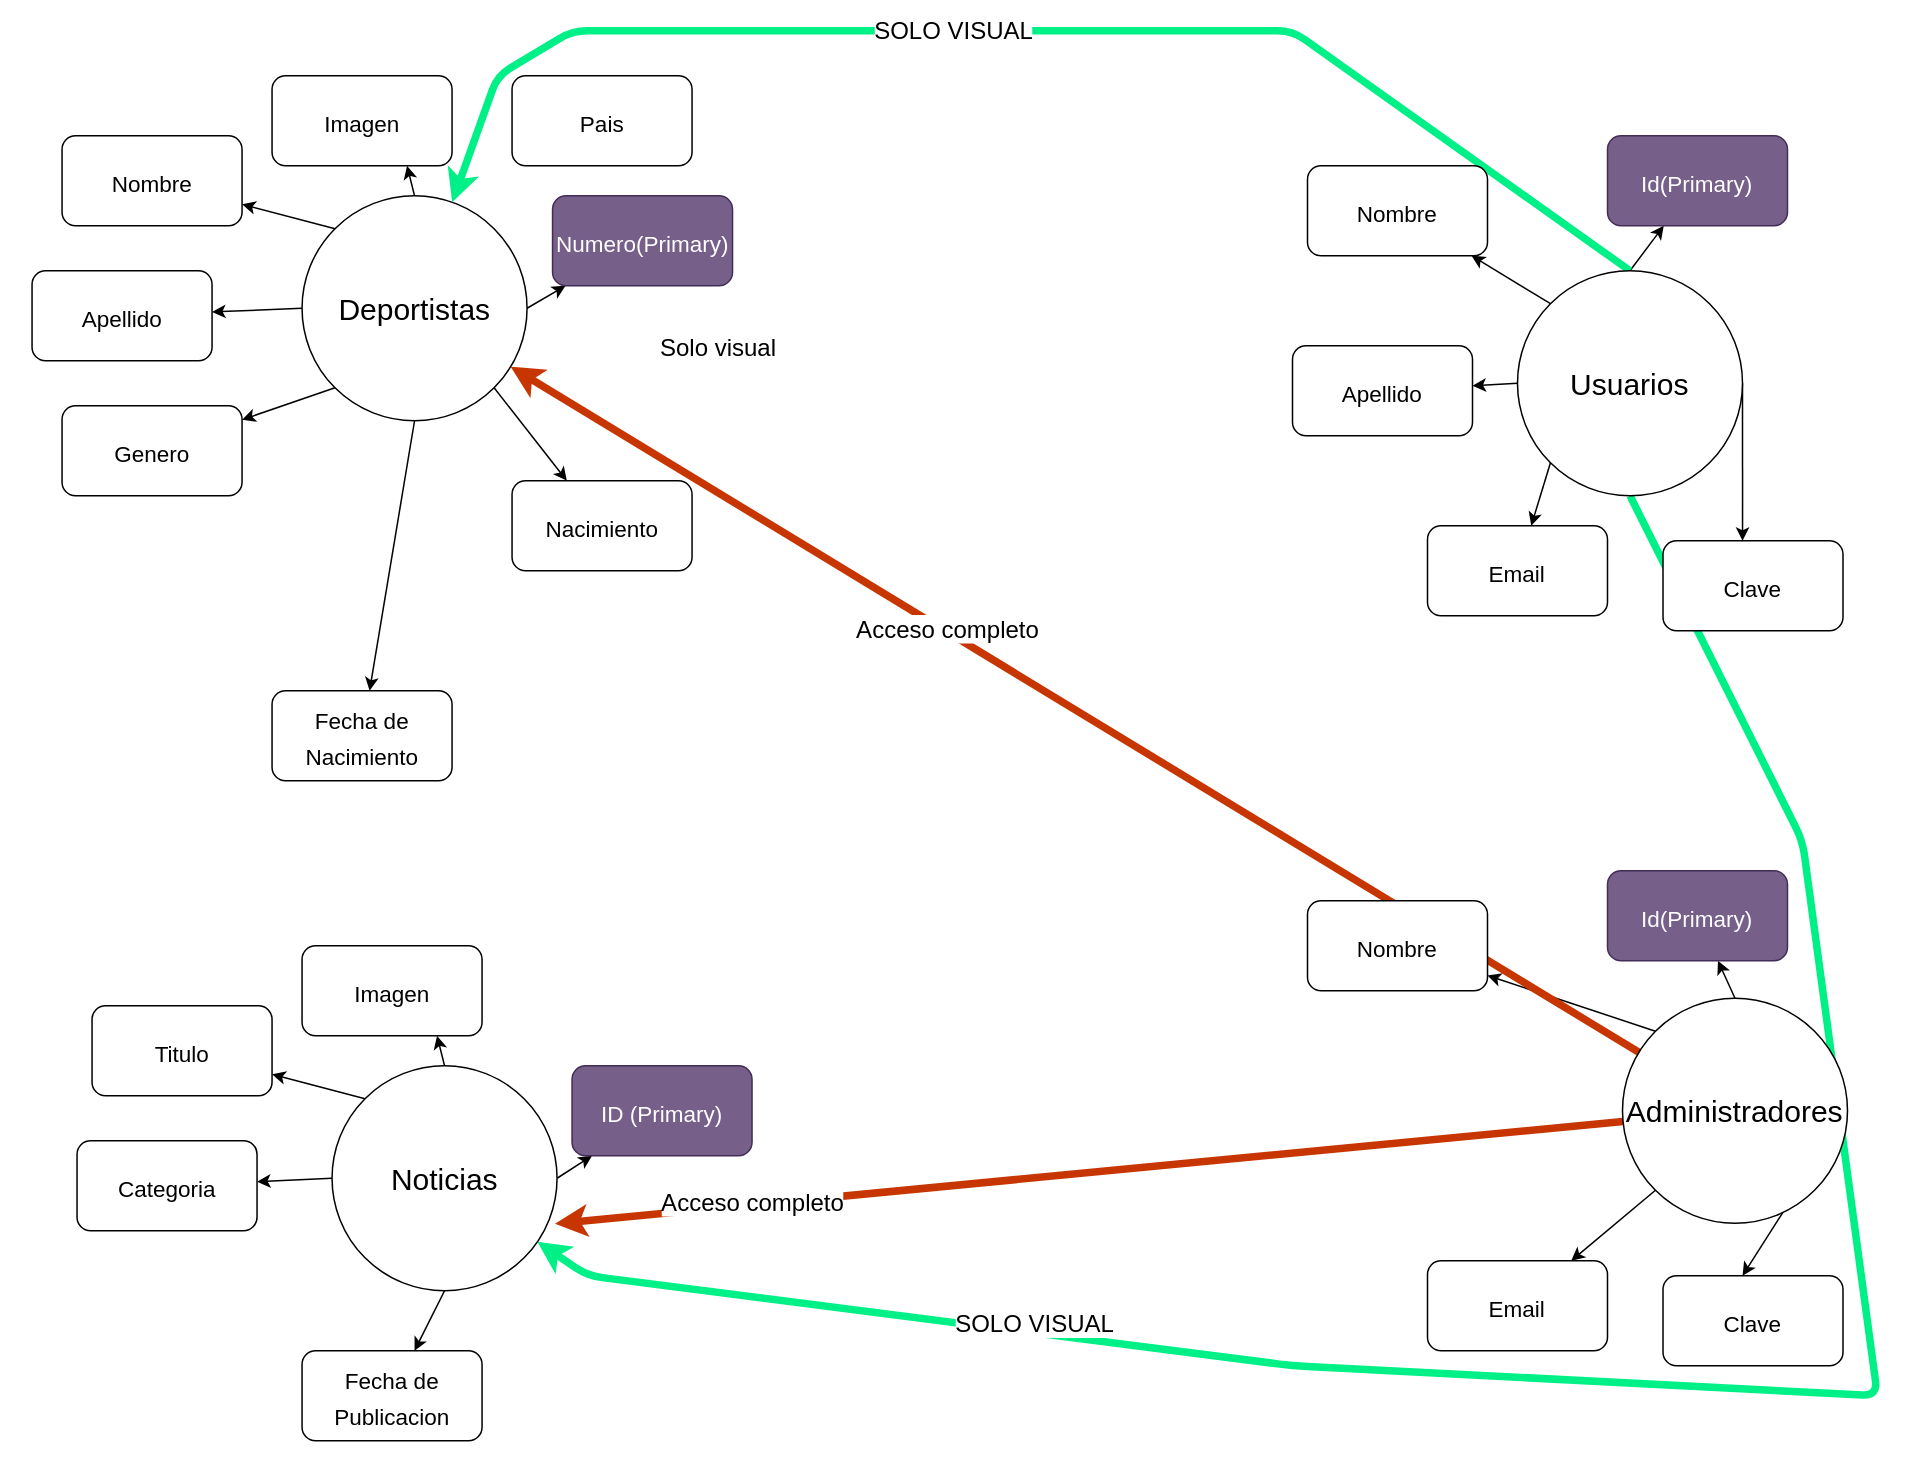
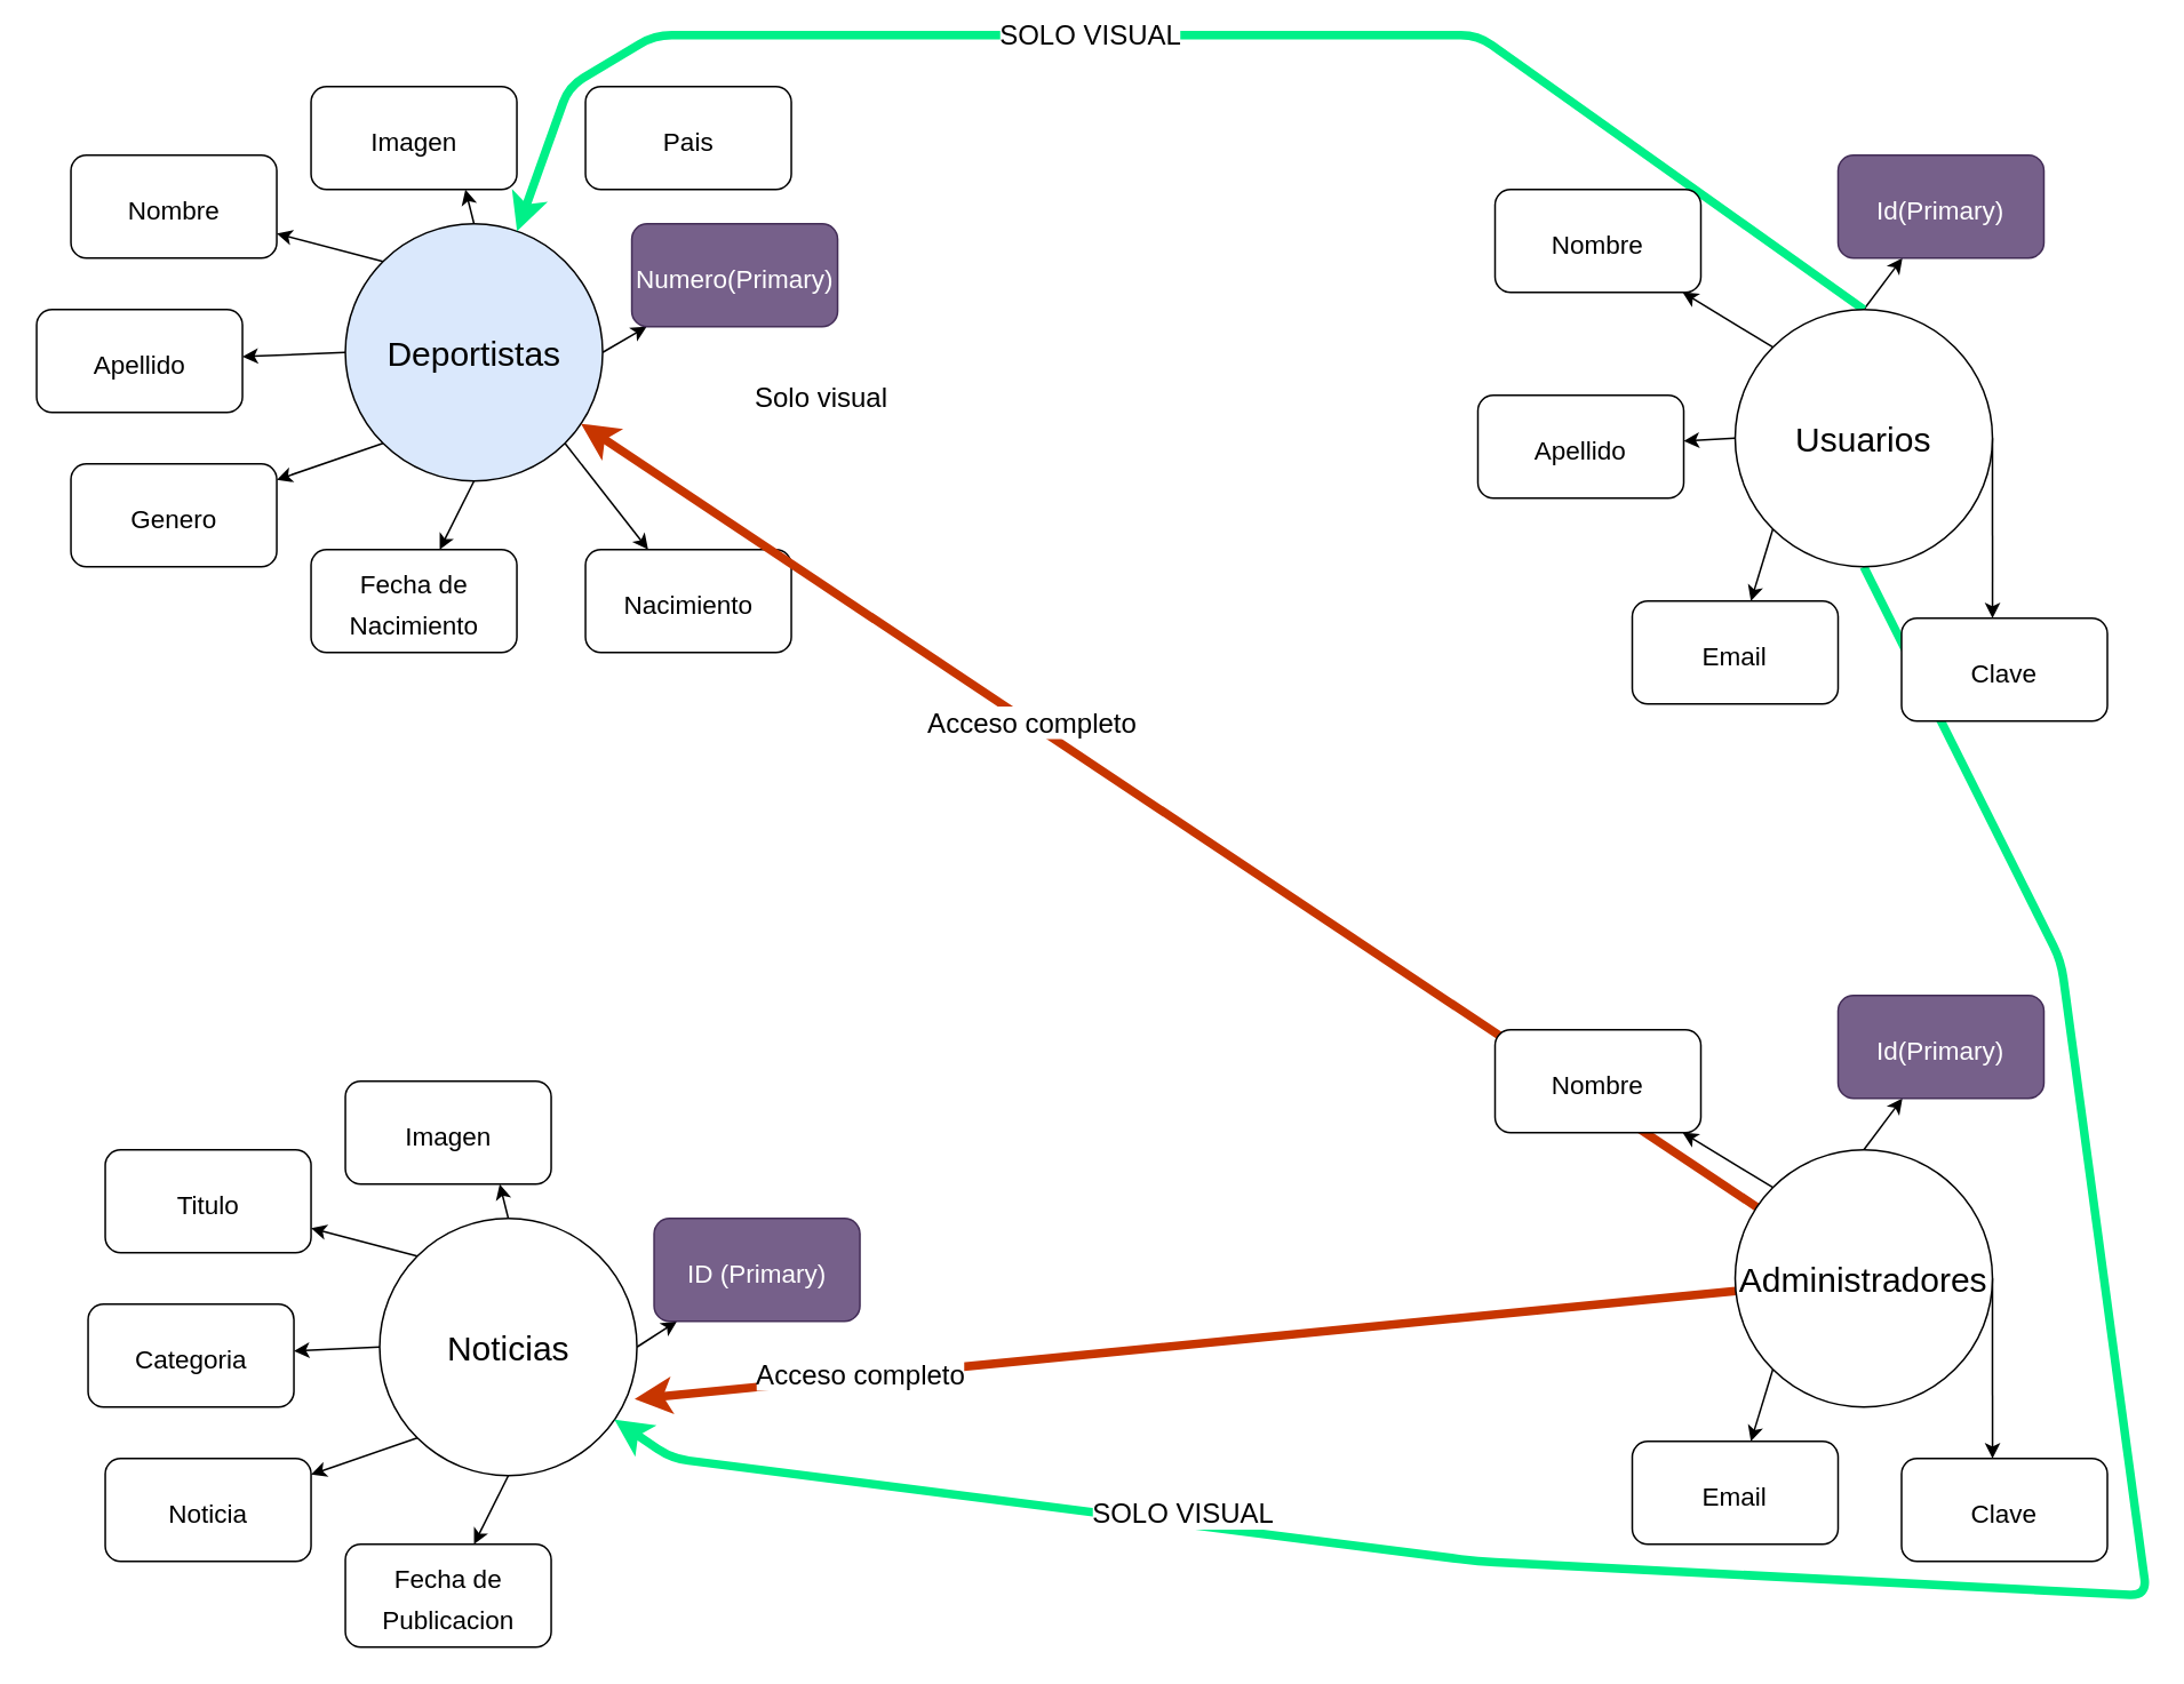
  <mxCell id="0" />
  <mxCell id="1" parent="0" />
  <mxCell id="2" style="edgeStyle=none;html=1;exitX=0.5;exitY=0;exitDx=0;exitDy=0;entryX=0.75;entryY=1;entryDx=0;entryDy=0;fontSize=15;" edge="1" parent="1" source="9" target="14"><mxGeometry relative="1" as="geometry" /></mxCell>
  <mxCell id="3" style="edgeStyle=none;html=1;exitX=0;exitY=0;exitDx=0;exitDy=0;fontSize=15;" edge="1" parent="1" source="9" target="10"><mxGeometry relative="1" as="geometry" /></mxCell>
  <mxCell id="4" style="edgeStyle=none;html=1;exitX=0;exitY=0.5;exitDx=0;exitDy=0;fontSize=15;" edge="1" parent="1" source="9" target="11"><mxGeometry relative="1" as="geometry" /></mxCell>
  <mxCell id="5" style="edgeStyle=none;html=1;exitX=0;exitY=1;exitDx=0;exitDy=0;fontSize=15;" edge="1" parent="1" source="9" target="12"><mxGeometry relative="1" as="geometry" /></mxCell>
  <mxCell id="6" style="edgeStyle=none;html=1;exitX=1;exitY=1;exitDx=0;exitDy=0;fontSize=15;" edge="1" parent="1" source="9" target="16"><mxGeometry relative="1" as="geometry" /></mxCell>
  <mxCell id="7" style="edgeStyle=none;html=1;exitX=0.5;exitY=1;exitDx=0;exitDy=0;fontSize=15;" edge="1" parent="1" source="9" target="13"><mxGeometry relative="1" as="geometry" /></mxCell>
  <mxCell id="8" style="edgeStyle=none;html=1;exitX=1;exitY=0.5;exitDx=0;exitDy=0;fontSize=15;" edge="1" parent="1" source="9" target="29"><mxGeometry relative="1" as="geometry" /></mxCell>
- <mxCell id="9" value="&lt;font style=&quot;font-size: 20px&quot;&gt;Deportistas&lt;/font&gt;" style="ellipse;whiteSpace=wrap;html=1;aspect=fixed;" vertex="1" parent="1"><mxGeometry x="200.7" y="130" width="150" height="150" as="geometry" /></mxCell>
+ <mxCell id="9" value="&lt;font style=&quot;font-size: 20px&quot;&gt;Deportistas&lt;/font&gt;" style="ellipse;whiteSpace=wrap;html=1;aspect=fixed;fillColor=#dae8fc;" vertex="1" parent="1"><mxGeometry x="200.7" y="130" width="150" height="150" as="geometry" /></mxCell>
  <mxCell id="10" value="&lt;font style=&quot;font-size: 15px&quot;&gt;Nombre&lt;/font&gt;" style="rounded=1;whiteSpace=wrap;html=1;fontSize=20;" vertex="1" parent="1"><mxGeometry x="40.7" y="90" width="120" height="60" as="geometry" /></mxCell>
  <mxCell id="11" value="&lt;font style=&quot;font-size: 15px&quot;&gt;Apellido&lt;/font&gt;" style="rounded=1;whiteSpace=wrap;html=1;fontSize=20;" vertex="1" parent="1"><mxGeometry x="20.7" y="180" width="120" height="60" as="geometry" /></mxCell>
  <mxCell id="12" value="&lt;font style=&quot;font-size: 15px&quot;&gt;Genero&lt;/font&gt;" style="rounded=1;whiteSpace=wrap;html=1;fontSize=20;" vertex="1" parent="1"><mxGeometry x="40.7" y="270" width="120" height="60" as="geometry" /></mxCell>
- <mxCell id="13" value="&lt;font style=&quot;font-size: 15px&quot;&gt;Fecha de Nacimiento&lt;/font&gt;" style="rounded=1;whiteSpace=wrap;html=1;fontSize=20;" vertex="1" parent="1"><mxGeometry x="180.7" y="460" width="120" height="60" as="geometry" /></mxCell>
+ <mxCell id="13" value="&lt;font style=&quot;font-size: 15px&quot;&gt;Fecha de Nacimiento&lt;/font&gt;" style="rounded=1;whiteSpace=wrap;html=1;fontSize=20;" vertex="1" parent="1"><mxGeometry x="180.7" y="320" width="120" height="60" as="geometry" /></mxCell>
  <mxCell id="14" value="&lt;font style=&quot;font-size: 15px&quot;&gt;Imagen&lt;/font&gt;" style="rounded=1;whiteSpace=wrap;html=1;fontSize=20;" vertex="1" parent="1"><mxGeometry x="180.7" y="50" width="120" height="60" as="geometry" /></mxCell>
  <mxCell id="15" value="&lt;font style=&quot;font-size: 15px&quot;&gt;Pais&lt;/font&gt;" style="rounded=1;whiteSpace=wrap;html=1;fontSize=20;" vertex="1" parent="1"><mxGeometry x="340.7" y="50" width="120" height="60" as="geometry" /></mxCell>
  <mxCell id="16" value="&lt;font style=&quot;font-size: 15px&quot;&gt;Nacimiento&lt;/font&gt;" style="rounded=1;whiteSpace=wrap;html=1;fontSize=20;" vertex="1" parent="1"><mxGeometry x="340.7" y="320" width="120" height="60" as="geometry" /></mxCell>
  <mxCell id="17" style="edgeStyle=none;html=1;exitX=0.5;exitY=0;exitDx=0;exitDy=0;entryX=0.75;entryY=1;entryDx=0;entryDy=0;fontSize=15;" edge="1" parent="1" source="23" target="28"><mxGeometry relative="1" as="geometry" /></mxCell>
  <mxCell id="18" style="edgeStyle=none;html=1;exitX=0;exitY=0;exitDx=0;exitDy=0;fontSize=15;" edge="1" parent="1" source="23" target="24"><mxGeometry relative="1" as="geometry" /></mxCell>
  <mxCell id="19" style="edgeStyle=none;html=1;exitX=0;exitY=0.5;exitDx=0;exitDy=0;fontSize=15;" edge="1" parent="1" source="23" target="25"><mxGeometry relative="1" as="geometry" /></mxCell>
+ <mxCell id="20" style="edgeStyle=none;html=1;exitX=0;exitY=1;exitDx=0;exitDy=0;fontSize=15;" edge="1" parent="1" source="23" target="26"><mxGeometry relative="1" as="geometry" /></mxCell>
  <mxCell id="21" style="edgeStyle=none;html=1;exitX=0.5;exitY=1;exitDx=0;exitDy=0;fontSize=15;" edge="1" parent="1" source="23" target="27"><mxGeometry relative="1" as="geometry" /></mxCell>
  <mxCell id="22" style="edgeStyle=none;html=1;exitX=1;exitY=0.5;exitDx=0;exitDy=0;fontSize=15;" edge="1" parent="1" source="23" target="30"><mxGeometry relative="1" as="geometry" /></mxCell>
  <mxCell id="23" value="&lt;font style=&quot;font-size: 20px&quot;&gt;Noticias&lt;/font&gt;" style="ellipse;whiteSpace=wrap;html=1;aspect=fixed;" vertex="1" parent="1"><mxGeometry x="220.7" y="710" width="150" height="150" as="geometry" /></mxCell>
  <mxCell id="24" value="&lt;font style=&quot;font-size: 15px&quot;&gt;Titulo&lt;/font&gt;" style="rounded=1;whiteSpace=wrap;html=1;fontSize=20;" vertex="1" parent="1"><mxGeometry x="60.7" y="670" width="120" height="60" as="geometry" /></mxCell>
  <mxCell id="25" value="&lt;font style=&quot;font-size: 15px&quot;&gt;Categoria&lt;/font&gt;" style="rounded=1;whiteSpace=wrap;html=1;fontSize=20;" vertex="1" parent="1"><mxGeometry x="50.7" y="760" width="120" height="60" as="geometry" /></mxCell>
+ <mxCell id="26" value="&lt;font style=&quot;font-size: 15px&quot;&gt;Noticia&lt;/font&gt;" style="rounded=1;whiteSpace=wrap;html=1;fontSize=20;" vertex="1" parent="1"><mxGeometry x="60.7" y="850" width="120" height="60" as="geometry" /></mxCell>
  <mxCell id="27" value="&lt;font style=&quot;font-size: 15px&quot;&gt;Fecha de Publicacion&lt;/font&gt;" style="rounded=1;whiteSpace=wrap;html=1;fontSize=20;" vertex="1" parent="1"><mxGeometry x="200.7" y="900" width="120" height="60" as="geometry" /></mxCell>
  <mxCell id="28" value="&lt;font style=&quot;font-size: 15px&quot;&gt;Imagen&lt;/font&gt;" style="rounded=1;whiteSpace=wrap;html=1;fontSize=20;" vertex="1" parent="1"><mxGeometry x="200.7" y="630" width="120" height="60" as="geometry" /></mxCell>
  <mxCell id="29" value="&lt;font style=&quot;font-size: 15px&quot;&gt;Numero(Primary)&lt;/font&gt;" style="rounded=1;whiteSpace=wrap;html=1;fontSize=20;fillColor=#76608a;fontColor=#ffffff;strokeColor=#432D57;" vertex="1" parent="1"><mxGeometry x="367.7" y="130" width="120" height="60" as="geometry" /></mxCell>
  <mxCell id="30" value="&lt;span style=&quot;font-size: 15px&quot;&gt;ID (Primary)&lt;/span&gt;" style="rounded=1;whiteSpace=wrap;html=1;fontSize=20;fillColor=#76608a;fontColor=#ffffff;strokeColor=#432D57;" vertex="1" parent="1"><mxGeometry x="380.7" y="710" width="120" height="60" as="geometry" /></mxCell>
  <mxCell id="31" style="edgeStyle=none;html=1;exitX=0;exitY=0;exitDx=0;exitDy=0;fontSize=15;" edge="1" parent="1" source="40" target="41"><mxGeometry relative="1" as="geometry" /></mxCell>
  <mxCell id="32" style="edgeStyle=none;html=1;exitX=0;exitY=0.5;exitDx=0;exitDy=0;fontSize=15;" edge="1" parent="1" source="40" target="42"><mxGeometry relative="1" as="geometry" /></mxCell>
  <mxCell id="33" style="edgeStyle=none;html=1;exitX=0;exitY=1;exitDx=0;exitDy=0;fontSize=15;" edge="1" parent="1" source="40" target="43"><mxGeometry relative="1" as="geometry" /></mxCell>
  <mxCell id="34" style="edgeStyle=none;html=1;exitX=0.5;exitY=0;exitDx=0;exitDy=0;fontSize=15;" edge="1" parent="1" source="40" target="45"><mxGeometry relative="1" as="geometry" /></mxCell>
  <mxCell id="35" style="edgeStyle=none;html=1;exitX=1;exitY=0.5;exitDx=0;exitDy=0;entryX=0.442;entryY=0;entryDx=0;entryDy=0;entryPerimeter=0;fontSize=15;" edge="1" parent="1" source="40" target="44"><mxGeometry relative="1" as="geometry" /></mxCell>
  <mxCell id="36" style="edgeStyle=none;html=1;exitX=0.5;exitY=0;exitDx=0;exitDy=0;fontSize=16;strokeColor=#00F088;strokeWidth=5;" edge="1" parent="1" source="40" target="9"><mxGeometry relative="1" as="geometry"><Array as="points"><mxPoint x="861" y="20" /><mxPoint x="381" y="20" /><mxPoint x="331" y="50" /></Array></mxGeometry></mxCell>
  <mxCell id="37" value="SOLO VISUAL" style="edgeLabel;html=1;align=center;verticalAlign=middle;resizable=0;points=[];fontSize=16;" vertex="1" connectable="0" parent="36"><mxGeometry x="0.113" y="-1" relative="1" as="geometry"><mxPoint as="offset" /></mxGeometry></mxCell>
  <mxCell id="38" style="edgeStyle=none;html=1;exitX=0.5;exitY=1;exitDx=0;exitDy=0;fontSize=16;strokeColor=#00F088;strokeWidth=5;" edge="1" parent="1" source="40" target="23"><mxGeometry relative="1" as="geometry"><Array as="points"><mxPoint x="1201" y="560" /><mxPoint x="1251" y="930" /><mxPoint x="861" y="910" /><mxPoint x="391" y="850" /></Array></mxGeometry></mxCell>
  <mxCell id="39" value="SOLO VISUAL" style="edgeLabel;html=1;align=center;verticalAlign=middle;resizable=0;points=[];fontSize=16;" vertex="1" connectable="0" parent="38"><mxGeometry x="0.56" y="-6" relative="1" as="geometry"><mxPoint x="1" as="offset" /></mxGeometry></mxCell>
  <mxCell id="40" value="&lt;font style=&quot;font-size: 20px&quot;&gt;Usuarios&lt;/font&gt;" style="ellipse;whiteSpace=wrap;html=1;aspect=fixed;" vertex="1" parent="1"><mxGeometry x="1011" y="180" width="150" height="150" as="geometry" /></mxCell>
  <mxCell id="41" value="&lt;font style=&quot;font-size: 15px&quot;&gt;Nombre&lt;/font&gt;" style="rounded=1;whiteSpace=wrap;html=1;fontSize=20;" vertex="1" parent="1"><mxGeometry x="871" y="110" width="120" height="60" as="geometry" /></mxCell>
  <mxCell id="42" value="&lt;font style=&quot;font-size: 15px&quot;&gt;Apellido&lt;/font&gt;" style="rounded=1;whiteSpace=wrap;html=1;fontSize=20;" vertex="1" parent="1"><mxGeometry x="861" y="230" width="120" height="60" as="geometry" /></mxCell>
  <mxCell id="43" value="&lt;font style=&quot;font-size: 15px&quot;&gt;Email&lt;/font&gt;" style="rounded=1;whiteSpace=wrap;html=1;fontSize=20;" vertex="1" parent="1"><mxGeometry x="951" y="350" width="120" height="60" as="geometry" /></mxCell>
  <mxCell id="44" value="&lt;font style=&quot;font-size: 15px&quot;&gt;Clave&lt;/font&gt;" style="rounded=1;whiteSpace=wrap;html=1;fontSize=20;" vertex="1" parent="1"><mxGeometry x="1108" y="360" width="120" height="60" as="geometry" /></mxCell>
  <mxCell id="45" value="&lt;font style=&quot;font-size: 15px&quot;&gt;Id(Primary)&lt;/font&gt;" style="rounded=1;whiteSpace=wrap;html=1;fontSize=20;fillColor=#76608a;fontColor=#ffffff;strokeColor=#432D57;" vertex="1" parent="1"><mxGeometry x="1071" y="90" width="120" height="60" as="geometry" /></mxCell>
  <mxCell id="46" style="edgeStyle=none;html=1;exitX=0;exitY=0;exitDx=0;exitDy=0;fontSize=15;" edge="1" parent="1" source="53" target="54"><mxGeometry relative="1" as="geometry" /></mxCell>
  <mxCell id="47" style="edgeStyle=none;html=1;exitX=0;exitY=1;exitDx=0;exitDy=0;fontSize=15;" edge="1" parent="1" source="53" target="55"><mxGeometry relative="1" as="geometry" /></mxCell>
  <mxCell id="48" style="edgeStyle=none;html=1;exitX=0.5;exitY=0;exitDx=0;exitDy=0;fontSize=15;" edge="1" parent="1" source="53" target="57"><mxGeometry relative="1" as="geometry" /></mxCell>
  <mxCell id="49" style="edgeStyle=none;html=1;exitX=1;exitY=0.5;exitDx=0;exitDy=0;entryX=0.442;entryY=0;entryDx=0;entryDy=0;entryPerimeter=0;fontSize=15;" edge="1" parent="1" source="53" target="56"><mxGeometry relative="1" as="geometry" /></mxCell>
  <mxCell id="50" style="edgeStyle=none;html=1;entryX=0.991;entryY=0.702;entryDx=0;entryDy=0;entryPerimeter=0;fontSize=15;fillColor=#fa6800;strokeColor=#C73500;strokeWidth=5;" edge="1" parent="1" source="53" target="23"><mxGeometry relative="1" as="geometry" /></mxCell>
  <mxCell id="51" style="edgeStyle=none;html=1;fontSize=16;strokeWidth=5;fillColor=#fa6800;strokeColor=#C73500;" edge="1" parent="1" source="53" target="9"><mxGeometry relative="1" as="geometry" /></mxCell>
  <mxCell id="52" value="Acceso completo" style="edgeLabel;html=1;align=center;verticalAlign=middle;resizable=0;points=[];fontSize=16;" vertex="1" connectable="0" parent="51"><mxGeometry x="0.15" y="1" relative="1" as="geometry"><mxPoint x="-28" y="-21" as="offset" /></mxGeometry></mxCell>
- <mxCell id="53" value="&lt;font style=&quot;font-size: 20px&quot;&gt;Administradores&lt;/font&gt;" style="ellipse;whiteSpace=wrap;html=1;aspect=fixed;" vertex="1" parent="1"><mxGeometry x="1081" y="665" width="150" height="150" as="geometry" /></mxCell>
+ <mxCell id="53" value="&lt;font style=&quot;font-size: 20px&quot;&gt;Administradores&lt;/font&gt;" style="ellipse;whiteSpace=wrap;html=1;aspect=fixed;" vertex="1" parent="1"><mxGeometry x="1011" y="670" width="150" height="150" as="geometry" /></mxCell>
  <mxCell id="54" value="&lt;font style=&quot;font-size: 15px&quot;&gt;Nombre&lt;/font&gt;" style="rounded=1;whiteSpace=wrap;html=1;fontSize=20;" vertex="1" parent="1"><mxGeometry x="871" y="600" width="120" height="60" as="geometry" /></mxCell>
  <mxCell id="55" value="&lt;font style=&quot;font-size: 15px&quot;&gt;Email&lt;/font&gt;" style="rounded=1;whiteSpace=wrap;html=1;fontSize=20;" vertex="1" parent="1"><mxGeometry x="951" y="840" width="120" height="60" as="geometry" /></mxCell>
  <mxCell id="56" value="&lt;font style=&quot;font-size: 15px&quot;&gt;Clave&lt;/font&gt;" style="rounded=1;whiteSpace=wrap;html=1;fontSize=20;" vertex="1" parent="1"><mxGeometry x="1108" y="850" width="120" height="60" as="geometry" /></mxCell>
  <mxCell id="57" value="&lt;font style=&quot;font-size: 15px&quot;&gt;Id(Primary)&lt;/font&gt;" style="rounded=1;whiteSpace=wrap;html=1;fontSize=20;fillColor=#76608a;fontColor=#ffffff;strokeColor=#432D57;" vertex="1" parent="1"><mxGeometry x="1071" y="580" width="120" height="60" as="geometry" /></mxCell>
  <mxCell id="58" value="Acceso completo" style="edgeLabel;html=1;align=center;verticalAlign=middle;resizable=0;points=[];fontSize=16;" vertex="1" connectable="0" parent="1"><mxGeometry x="500.699" y="800.005" as="geometry" /></mxCell>
  <mxCell id="59" value="Solo visual" style="edgeLabel;html=1;align=center;verticalAlign=middle;resizable=0;points=[];fontSize=16;" vertex="1" connectable="0" parent="1"><mxGeometry x="477.696" y="230" as="geometry" /></mxCell>
